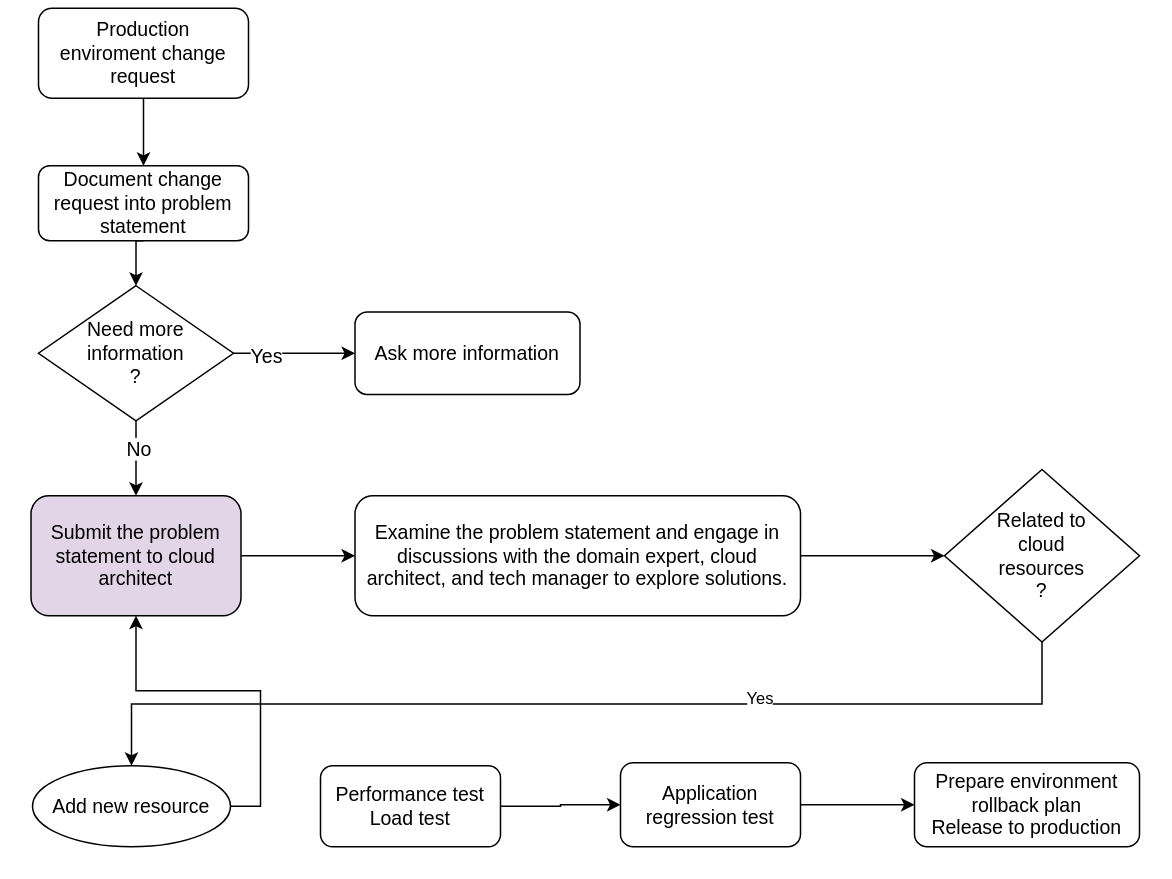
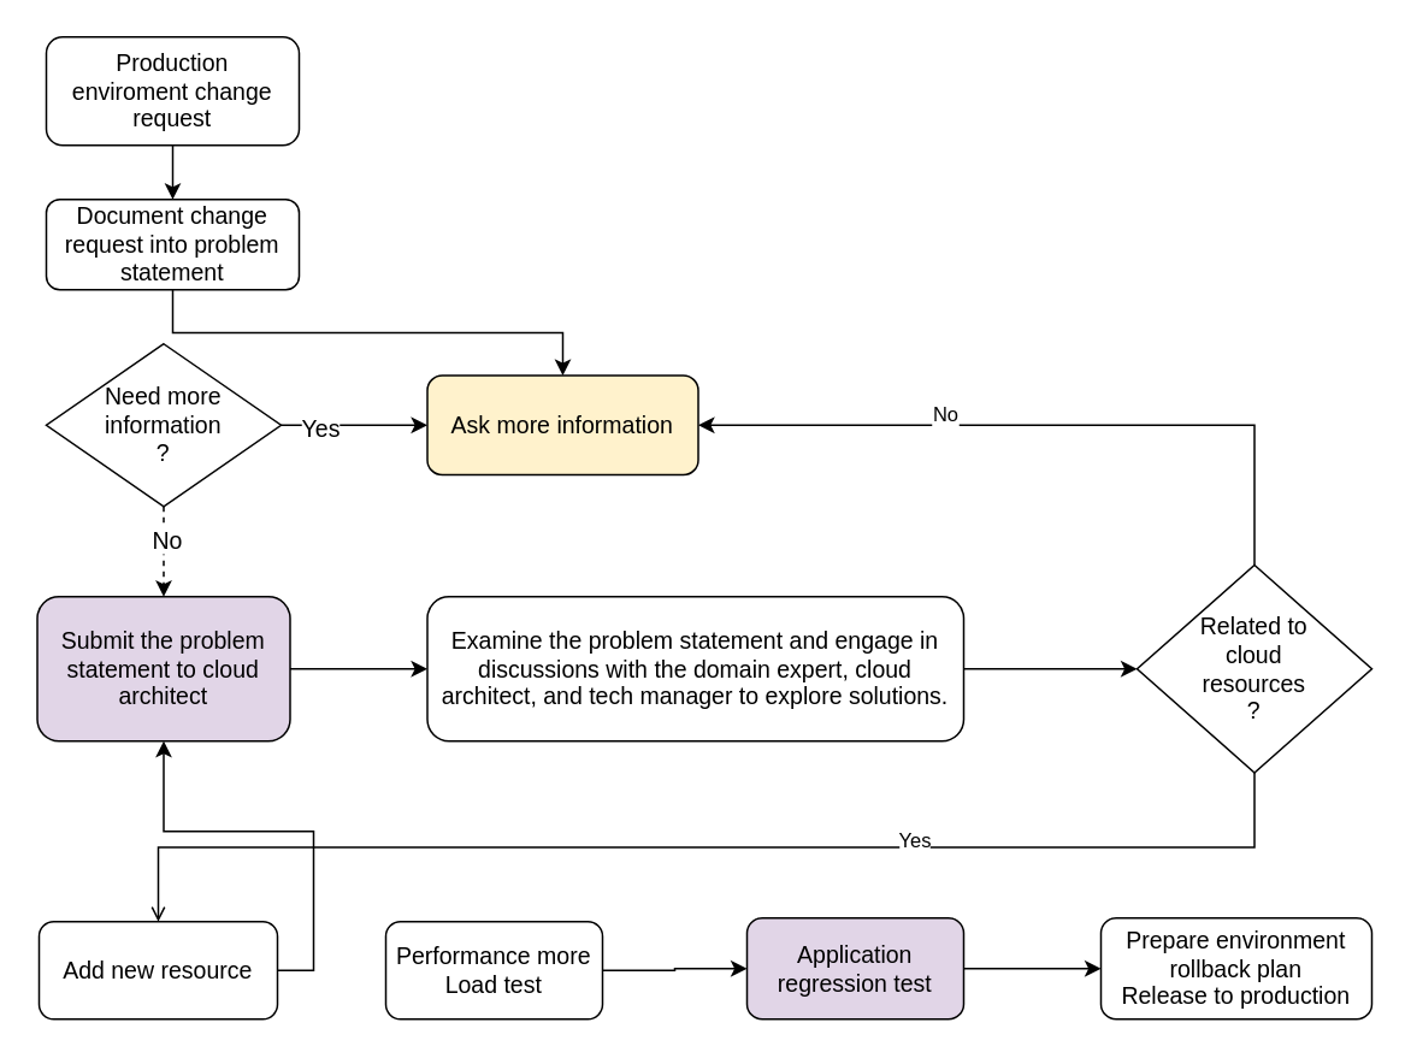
  <mxCell id="0" />
  <mxCell id="1" parent="0" />
  <mxCell id="2" style="edgeStyle=orthogonalEdgeStyle;rounded=0;orthogonalLoop=1;jettySize=auto;html=1;exitX=0.5;exitY=1;exitDx=0;exitDy=0;entryX=0.5;entryY=0;entryDx=0;entryDy=0;align=center;verticalAlign=middle;fontSize=13;" parent="1" source="3" target="5" edge="1"><mxGeometry relative="1" as="geometry" /></mxCell>
- <mxCell id="3" value="Production&lt;br style=&quot;font-size: 13px;&quot;&gt;enviroment change request" style="rounded=1;whiteSpace=wrap;html=1;fontSize=13;glass=0;strokeWidth=1;shadow=0;align=center;verticalAlign=middle;" parent="1" vertex="1"><mxGeometry x="25" y="5" width="140" height="60" as="geometry" /></mxCell>
- <mxCell id="4" style="edgeStyle=orthogonalEdgeStyle;rounded=0;orthogonalLoop=1;jettySize=auto;html=1;exitX=0.5;exitY=1;exitDx=0;exitDy=0;entryX=0.5;entryY=0;entryDx=0;entryDy=0;align=center;verticalAlign=middle;fontSize=13;" parent="1" source="5" target="13" edge="1"><mxGeometry relative="1" as="geometry" /></mxCell>
+ <mxCell id="3" value="Production&lt;br style=&quot;font-size: 13px;&quot;&gt;enviroment change request" style="rounded=1;whiteSpace=wrap;html=1;fontSize=13;glass=0;strokeWidth=1;shadow=0;align=center;verticalAlign=middle;" parent="1" vertex="1"><mxGeometry x="25" y="20" width="140" height="60" as="geometry" /></mxCell>
+ <mxCell id="4" style="edgeStyle=orthogonalEdgeStyle;rounded=0;orthogonalLoop=1;jettySize=auto;html=1;exitX=0.5;exitY=1;exitDx=0;exitDy=0;align=center;verticalAlign=middle;fontSize=13;" parent="1" source="5" target="6" edge="1"><mxGeometry relative="1" as="geometry" /></mxCell>
  <mxCell id="5" value="Document change request into problem statement" style="rounded=1;whiteSpace=wrap;html=1;fontSize=13;glass=0;strokeWidth=1;shadow=0;align=center;verticalAlign=middle;" parent="1" vertex="1"><mxGeometry x="25" y="110" width="140" height="50" as="geometry" /></mxCell>
- <mxCell id="6" value="Ask more information" style="rounded=1;whiteSpace=wrap;html=1;fontSize=13;glass=0;strokeWidth=1;shadow=0;align=center;verticalAlign=middle;" parent="1" vertex="1"><mxGeometry x="236" y="207.5" width="150" height="55" as="geometry" /></mxCell>
+ <mxCell id="6" value="Ask more information" style="rounded=1;whiteSpace=wrap;html=1;fontSize=13;glass=0;strokeWidth=1;shadow=0;align=center;verticalAlign=middle;fillColor=#fff2cc;" parent="1" vertex="1"><mxGeometry x="236" y="207.5" width="150" height="55" as="geometry" /></mxCell>
  <mxCell id="7" style="edgeStyle=orthogonalEdgeStyle;rounded=0;orthogonalLoop=1;jettySize=auto;html=1;exitX=1;exitY=0.5;exitDx=0;exitDy=0;entryX=0;entryY=0.5;entryDx=0;entryDy=0;" parent="1" source="8" target="15" edge="1"><mxGeometry relative="1" as="geometry" /></mxCell>
  <mxCell id="8" value="Submit the problem statement to cloud architect" style="rounded=1;whiteSpace=wrap;html=1;fontSize=13;glass=0;strokeWidth=1;shadow=0;align=center;verticalAlign=middle;fillColor=#e1d5e7;" parent="1" vertex="1"><mxGeometry x="20" y="330" width="140" height="80" as="geometry" /></mxCell>
  <mxCell id="9" style="edgeStyle=orthogonalEdgeStyle;rounded=0;orthogonalLoop=1;jettySize=auto;html=1;exitX=1;exitY=0.5;exitDx=0;exitDy=0;entryX=0;entryY=0.5;entryDx=0;entryDy=0;align=center;verticalAlign=middle;fontSize=13;" parent="1" source="13" target="6" edge="1"><mxGeometry relative="1" as="geometry" /></mxCell>
  <mxCell id="10" value="Yes" style="edgeLabel;html=1;align=center;verticalAlign=middle;resizable=0;points=[];fontSize=13;" parent="9" vertex="1" connectable="0"><mxGeometry x="-0.481" y="-1" relative="1" as="geometry"><mxPoint as="offset" /></mxGeometry></mxCell>
- <mxCell id="11" style="edgeStyle=orthogonalEdgeStyle;rounded=0;orthogonalLoop=1;jettySize=auto;html=1;exitX=0.5;exitY=1;exitDx=0;exitDy=0;entryX=0.5;entryY=0;entryDx=0;entryDy=0;align=center;verticalAlign=middle;fontSize=13;" parent="1" source="13" target="8" edge="1"><mxGeometry relative="1" as="geometry" /></mxCell>
+ <mxCell id="11" style="edgeStyle=orthogonalEdgeStyle;rounded=0;orthogonalLoop=1;jettySize=auto;html=1;exitX=0.5;exitY=1;exitDx=0;exitDy=0;entryX=0.5;entryY=0;entryDx=0;entryDy=0;align=center;verticalAlign=middle;fontSize=13;dashed=1;" parent="1" source="13" target="8" edge="1"><mxGeometry relative="1" as="geometry" /></mxCell>
  <mxCell id="12" value="No" style="edgeLabel;html=1;align=center;verticalAlign=middle;resizable=0;points=[];fontSize=13;" parent="11" vertex="1" connectable="0"><mxGeometry x="-0.265" y="1" relative="1" as="geometry"><mxPoint as="offset" /></mxGeometry></mxCell>
  <mxCell id="13" value="Need more information&lt;br&gt;?" style="rhombus;whiteSpace=wrap;html=1;align=center;verticalAlign=middle;fontSize=13;" parent="1" vertex="1"><mxGeometry x="25" y="190" width="130" height="90" as="geometry" /></mxCell>
  <mxCell id="14" style="edgeStyle=orthogonalEdgeStyle;rounded=0;orthogonalLoop=1;jettySize=auto;html=1;exitX=1;exitY=0.5;exitDx=0;exitDy=0;" edge="1" parent="1" source="15" target="20"><mxGeometry relative="1" as="geometry" /></mxCell>
  <mxCell id="15" value="Examine the problem statement and engage in discussions with the domain expert, cloud architect, and tech manager to explore solutions." style="rounded=1;whiteSpace=wrap;html=1;fontSize=13;glass=0;strokeWidth=1;shadow=0;align=center;verticalAlign=middle;" parent="1" vertex="1"><mxGeometry x="236" y="330" width="297" height="80" as="geometry" /></mxCell>
- <mxCell id="16" style="edgeStyle=orthogonalEdgeStyle;rounded=0;orthogonalLoop=1;jettySize=auto;html=1;exitX=0.5;exitY=1;exitDx=0;exitDy=0;entryX=0.5;entryY=0;entryDx=0;entryDy=0;" parent="1" source="20" target="22" edge="1"><mxGeometry relative="1" as="geometry" /></mxCell>
+ <mxCell id="16" style="edgeStyle=orthogonalEdgeStyle;rounded=0;orthogonalLoop=1;jettySize=auto;html=1;exitX=0.5;exitY=1;exitDx=0;exitDy=0;entryX=0.5;entryY=0;entryDx=0;entryDy=0;endArrow=open;" parent="1" source="20" target="22" edge="1"><mxGeometry relative="1" as="geometry" /></mxCell>
  <mxCell id="17" value="Yes" style="edgeLabel;html=1;align=center;verticalAlign=middle;resizable=0;points=[];" parent="16" vertex="1" connectable="0"><mxGeometry x="-0.332" y="-4" relative="1" as="geometry"><mxPoint as="offset" /></mxGeometry></mxCell>
+ <mxCell id="18" style="edgeStyle=orthogonalEdgeStyle;rounded=0;orthogonalLoop=1;jettySize=auto;html=1;exitX=0.5;exitY=0;exitDx=0;exitDy=0;entryX=1;entryY=0.5;entryDx=0;entryDy=0;" parent="1" source="20" target="6" edge="1"><mxGeometry relative="1" as="geometry" /></mxCell>
+ <mxCell id="19" value="No" style="edgeLabel;html=1;align=center;verticalAlign=middle;resizable=0;points=[];" parent="18" vertex="1" connectable="0"><mxGeometry x="0.291" y="-7" relative="1" as="geometry"><mxPoint as="offset" /></mxGeometry></mxCell>
  <mxCell id="20" value="Related to &lt;br style=&quot;font-size: 13px;&quot;&gt;cloud &lt;br style=&quot;font-size: 13px;&quot;&gt;resources&lt;br&gt;?" style="rhombus;whiteSpace=wrap;html=1;align=center;verticalAlign=middle;fontSize=13;" parent="1" vertex="1"><mxGeometry x="629" y="312.5" width="130" height="115" as="geometry" /></mxCell>
  <mxCell id="21" style="edgeStyle=orthogonalEdgeStyle;rounded=0;orthogonalLoop=1;jettySize=auto;html=1;exitX=1;exitY=0.5;exitDx=0;exitDy=0;" parent="1" source="22" target="8" edge="1"><mxGeometry relative="1" as="geometry" /></mxCell>
- <mxCell id="22" value="Add new resource" style="ellipse;whiteSpace=wrap;html=1;fontSize=13;glass=0;strokeWidth=1;shadow=0;align=center;verticalAlign=middle;" parent="1" vertex="1"><mxGeometry x="21" y="510" width="132" height="54" as="geometry" /></mxCell>
+ <mxCell id="22" value="Add new resource" style="rounded=1;whiteSpace=wrap;html=1;fontSize=13;glass=0;strokeWidth=1;shadow=0;align=center;verticalAlign=middle;" parent="1" vertex="1"><mxGeometry x="21" y="510" width="132" height="54" as="geometry" /></mxCell>
  <mxCell id="23" style="edgeStyle=orthogonalEdgeStyle;rounded=0;orthogonalLoop=1;jettySize=auto;html=1;exitX=1;exitY=0.5;exitDx=0;exitDy=0;entryX=0;entryY=0.5;entryDx=0;entryDy=0;" parent="1" source="24" target="26" edge="1"><mxGeometry relative="1" as="geometry" /></mxCell>
- <mxCell id="24" value="Performance test&lt;br style=&quot;font-size: 13px;&quot;&gt;Load test" style="rounded=1;whiteSpace=wrap;html=1;fontSize=13;glass=0;strokeWidth=1;shadow=0;align=center;verticalAlign=middle;" parent="1" vertex="1"><mxGeometry x="213" y="510" width="120" height="54" as="geometry" /></mxCell>
+ <mxCell id="24" value="Performance more&lt;br style=&quot;font-size: 13px;&quot;&gt;Load test" style="rounded=1;whiteSpace=wrap;html=1;fontSize=13;glass=0;strokeWidth=1;shadow=0;align=center;verticalAlign=middle;" parent="1" vertex="1"><mxGeometry x="213" y="510" width="120" height="54" as="geometry" /></mxCell>
  <mxCell id="25" style="edgeStyle=orthogonalEdgeStyle;rounded=0;orthogonalLoop=1;jettySize=auto;html=1;exitX=1;exitY=0.5;exitDx=0;exitDy=0;entryX=0;entryY=0.5;entryDx=0;entryDy=0;" parent="1" source="26" target="27" edge="1"><mxGeometry relative="1" as="geometry" /></mxCell>
- <mxCell id="26" value="Application regression test" style="rounded=1;whiteSpace=wrap;html=1;fontSize=13;glass=0;strokeWidth=1;shadow=0;align=center;verticalAlign=middle;" parent="1" vertex="1"><mxGeometry x="413" y="508" width="120" height="56" as="geometry" /></mxCell>
+ <mxCell id="26" value="Application regression test" style="rounded=1;whiteSpace=wrap;html=1;fontSize=13;glass=0;strokeWidth=1;shadow=0;align=center;verticalAlign=middle;fillColor=#e1d5e7;" parent="1" vertex="1"><mxGeometry x="413" y="508" width="120" height="56" as="geometry" /></mxCell>
  <mxCell id="27" value="Prepare environment rollback plan&lt;br style=&quot;font-size: 13px;&quot;&gt;Release to production" style="rounded=1;whiteSpace=wrap;html=1;fontSize=13;glass=0;strokeWidth=1;shadow=0;align=center;verticalAlign=middle;" parent="1" vertex="1"><mxGeometry x="609" y="508" width="150" height="56" as="geometry" /></mxCell>
